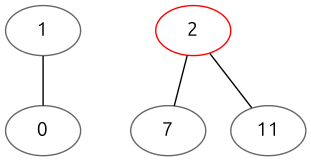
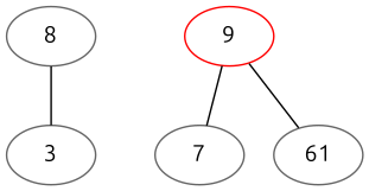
  digraph {
    fontname=Ubuntu
    node [color=gray40 fontname=Ubuntu]
    edge [dir=none fontname=Ubuntu]
-   1
-   3 [label=0]
-   9 [color=red label=2]
+   1 [label=8]
+   3
+   9 [color=red]
    7
-   11
+   11 [label=61]
    1 -> 3
    9 -> 7
    9 -> 11
  }
